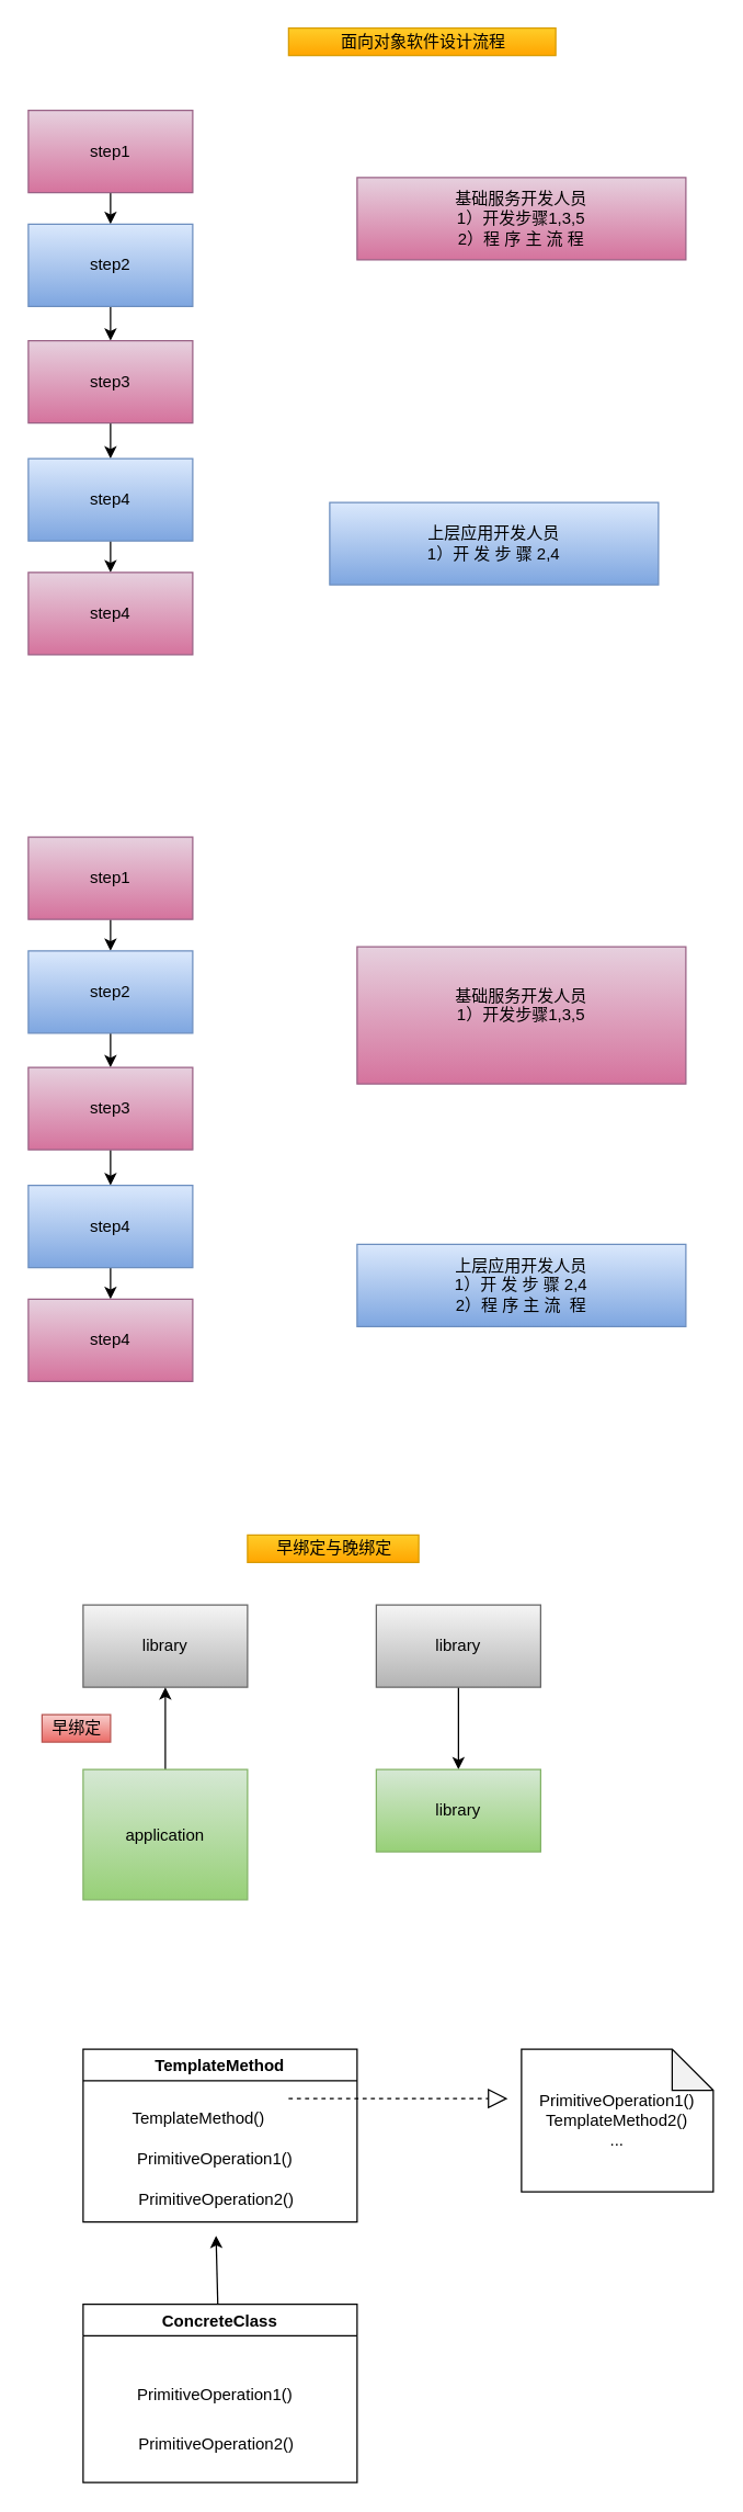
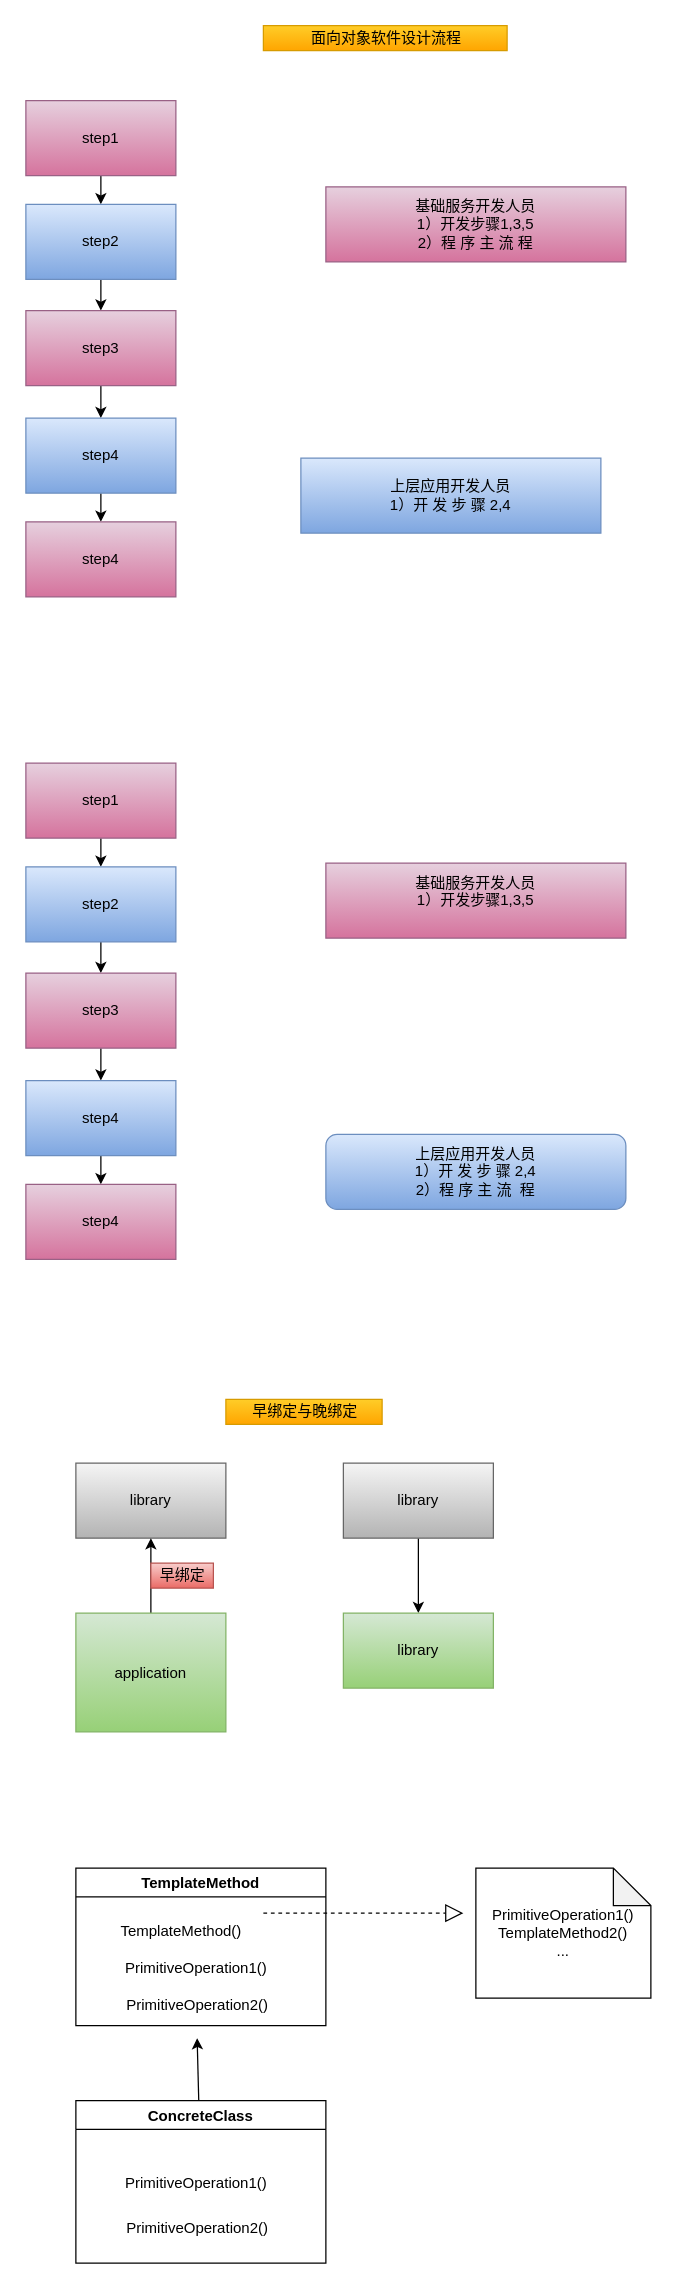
  <mxCell id="0" />
  <mxCell id="1" parent="0" />
  <mxCell id="2" value="面向对象软件设计流程" style="text;html=1;align=center;verticalAlign=middle;resizable=0;points=[];autosize=1;strokeColor=#d79b00;fillColor=#ffcd28;gradientColor=#ffa500;" vertex="1" parent="1"><mxGeometry x="210" y="20" width="195" height="20" as="geometry" /></mxCell>
  <mxCell id="3" value="" style="edgeStyle=none;html=1;" edge="1" parent="1" source="4" target="6"><mxGeometry relative="1" as="geometry" /></mxCell>
  <mxCell id="4" value="step1" style="whiteSpace=wrap;html=1;fillColor=#e6d0de;gradientColor=#d5739d;strokeColor=#996185;" vertex="1" parent="1"><mxGeometry x="20" y="80" width="120" height="60" as="geometry" /></mxCell>
  <mxCell id="5" value="" style="edgeStyle=none;html=1;" edge="1" parent="1" source="6" target="8"><mxGeometry relative="1" as="geometry" /></mxCell>
  <mxCell id="6" value="step2" style="whiteSpace=wrap;html=1;fillColor=#dae8fc;gradientColor=#7ea6e0;strokeColor=#6c8ebf;" vertex="1" parent="1"><mxGeometry x="20" y="163" width="120" height="60" as="geometry" /></mxCell>
  <mxCell id="7" value="" style="edgeStyle=none;html=1;" edge="1" parent="1" source="8" target="10"><mxGeometry relative="1" as="geometry" /></mxCell>
  <mxCell id="8" value="step3" style="whiteSpace=wrap;html=1;fillColor=#e6d0de;gradientColor=#d5739d;strokeColor=#996185;" vertex="1" parent="1"><mxGeometry x="20" y="248" width="120" height="60" as="geometry" /></mxCell>
  <mxCell id="9" value="" style="edgeStyle=none;html=1;" edge="1" parent="1" source="10" target="11"><mxGeometry relative="1" as="geometry" /></mxCell>
  <mxCell id="10" value="step4" style="whiteSpace=wrap;html=1;fillColor=#dae8fc;gradientColor=#7ea6e0;strokeColor=#6c8ebf;" vertex="1" parent="1"><mxGeometry x="20" y="334" width="120" height="60" as="geometry" /></mxCell>
  <mxCell id="11" value="step4" style="whiteSpace=wrap;html=1;fillColor=#e6d0de;gradientColor=#d5739d;strokeColor=#996185;" vertex="1" parent="1"><mxGeometry x="20" y="417" width="120" height="60" as="geometry" /></mxCell>
- <mxCell id="12" value="基础服务开发人员&lt;br&gt;1）开发步骤1,3,5&lt;br&gt;&lt;div&gt;&lt;span&gt;2）程 序 主 流 程&lt;/span&gt;&lt;/div&gt;" style="whiteSpace=wrap;html=1;align=center;fillColor=#e6d0de;gradientColor=#d5739d;strokeColor=#996185;" vertex="1" parent="1"><mxGeometry x="260" y="129" width="240" height="60" as="geometry" /></mxCell>
+ <mxCell id="12" value="基础服务开发人员&lt;br&gt;1）开发步骤1,3,5&lt;br&gt;&lt;div&gt;&lt;span&gt;2）程 序 主 流 程&lt;/span&gt;&lt;/div&gt;" style="whiteSpace=wrap;html=1;align=center;fillColor=#e6d0de;gradientColor=#d5739d;strokeColor=#996185;" vertex="1" parent="1"><mxGeometry x="260" y="149" width="240" height="60" as="geometry" /></mxCell>
  <mxCell id="13" value="上层应用开发人员&lt;br&gt;1）开 发 步 骤 2,4" style="whiteSpace=wrap;html=1;align=center;fillColor=#dae8fc;gradientColor=#7ea6e0;strokeColor=#6c8ebf;" vertex="1" parent="1"><mxGeometry x="240" y="366" width="240" height="60" as="geometry" /></mxCell>
  <mxCell id="14" value="" style="edgeStyle=none;html=1;" edge="1" parent="1" source="15" target="17"><mxGeometry relative="1" as="geometry" /></mxCell>
  <mxCell id="15" value="step1" style="whiteSpace=wrap;html=1;fillColor=#e6d0de;gradientColor=#d5739d;strokeColor=#996185;" vertex="1" parent="1"><mxGeometry x="20" y="610" width="120" height="60" as="geometry" /></mxCell>
  <mxCell id="16" value="" style="edgeStyle=none;html=1;" edge="1" parent="1" source="17" target="19"><mxGeometry relative="1" as="geometry" /></mxCell>
  <mxCell id="17" value="step2" style="whiteSpace=wrap;html=1;fillColor=#dae8fc;gradientColor=#7ea6e0;strokeColor=#6c8ebf;" vertex="1" parent="1"><mxGeometry x="20" y="693" width="120" height="60" as="geometry" /></mxCell>
  <mxCell id="18" value="" style="edgeStyle=none;html=1;" edge="1" parent="1" source="19" target="21"><mxGeometry relative="1" as="geometry" /></mxCell>
  <mxCell id="19" value="step3" style="whiteSpace=wrap;html=1;fillColor=#e6d0de;gradientColor=#d5739d;strokeColor=#996185;" vertex="1" parent="1"><mxGeometry x="20" y="778" width="120" height="60" as="geometry" /></mxCell>
  <mxCell id="20" value="" style="edgeStyle=none;html=1;" edge="1" parent="1" source="21" target="22"><mxGeometry relative="1" as="geometry" /></mxCell>
  <mxCell id="21" value="step4" style="whiteSpace=wrap;html=1;fillColor=#dae8fc;gradientColor=#7ea6e0;strokeColor=#6c8ebf;" vertex="1" parent="1"><mxGeometry x="20" y="864" width="120" height="60" as="geometry" /></mxCell>
  <mxCell id="22" value="step4" style="whiteSpace=wrap;html=1;fillColor=#e6d0de;gradientColor=#d5739d;strokeColor=#996185;" vertex="1" parent="1"><mxGeometry x="20" y="947" width="120" height="60" as="geometry" /></mxCell>
- <mxCell id="23" value="基础服务开发人员&lt;br&gt;1）开发步骤1,3,5&lt;br&gt;&lt;div&gt;&lt;br&gt;&lt;/div&gt;" style="whiteSpace=wrap;html=1;align=center;fillColor=#e6d0de;gradientColor=#d5739d;strokeColor=#996185;" vertex="1" parent="1"><mxGeometry x="260" y="690" width="240" height="100" as="geometry" /></mxCell>
- <mxCell id="24" value="上层应用开发人员&lt;br&gt;1）开 发 步 骤 2,4&lt;br&gt;2）程 序 主 流&amp;nbsp; 程" style="whiteSpace=wrap;html=1;align=center;fillColor=#dae8fc;gradientColor=#7ea6e0;strokeColor=#6c8ebf;" vertex="1" parent="1"><mxGeometry x="260" y="907" width="240" height="60" as="geometry" /></mxCell>
+ <mxCell id="23" value="基础服务开发人员&lt;br&gt;1）开发步骤1,3,5&lt;br&gt;&lt;div&gt;&lt;br&gt;&lt;/div&gt;" style="whiteSpace=wrap;html=1;align=center;fillColor=#e6d0de;gradientColor=#d5739d;strokeColor=#996185;" vertex="1" parent="1"><mxGeometry x="260" y="690" width="240" height="60" as="geometry" /></mxCell>
+ <mxCell id="24" value="上层应用开发人员&lt;br&gt;1）开 发 步 骤 2,4&lt;br&gt;2）程 序 主 流&amp;nbsp; 程" style="whiteSpace=wrap;html=1;align=center;fillColor=#dae8fc;gradientColor=#7ea6e0;strokeColor=#6c8ebf;rounded=1;" vertex="1" parent="1"><mxGeometry x="260" y="907" width="240" height="60" as="geometry" /></mxCell>
  <mxCell id="25" value="早绑定与晚绑定" style="text;html=1;align=center;verticalAlign=middle;resizable=0;points=[];autosize=1;strokeColor=#d79b00;fillColor=#ffcd28;gradientColor=#ffa500;" vertex="1" parent="1"><mxGeometry x="180" y="1119" width="125" height="20" as="geometry" /></mxCell>
  <mxCell id="26" value="library" style="whiteSpace=wrap;html=1;fillColor=#f5f5f5;gradientColor=#b3b3b3;strokeColor=#666666;" vertex="1" parent="1"><mxGeometry x="60" y="1170" width="120" height="60" as="geometry" /></mxCell>
  <mxCell id="27" value="" style="edgeStyle=none;html=1;" edge="1" parent="1" source="28" target="26"><mxGeometry relative="1" as="geometry" /></mxCell>
  <mxCell id="28" value="application" style="whiteSpace=wrap;html=1;fillColor=#d5e8d4;gradientColor=#97d077;strokeColor=#82b366;" vertex="1" parent="1"><mxGeometry x="60" y="1290" width="120" height="95" as="geometry" /></mxCell>
  <mxCell id="29" value="" style="edgeStyle=none;html=1;" edge="1" parent="1" source="30" target="31"><mxGeometry relative="1" as="geometry" /></mxCell>
  <mxCell id="30" value="library" style="whiteSpace=wrap;html=1;fillColor=#f5f5f5;gradientColor=#b3b3b3;strokeColor=#666666;" vertex="1" parent="1"><mxGeometry x="274" y="1170" width="120" height="60" as="geometry" /></mxCell>
  <mxCell id="31" value="library" style="whiteSpace=wrap;html=1;fillColor=#d5e8d4;gradientColor=#97d077;strokeColor=#82b366;" vertex="1" parent="1"><mxGeometry x="274" y="1290" width="120" height="60" as="geometry" /></mxCell>
- <mxCell id="32" value="早绑定" style="text;html=1;align=center;verticalAlign=middle;resizable=0;points=[];autosize=1;strokeColor=#b85450;fillColor=#f8cecc;gradientColor=#ea6b66;" vertex="1" parent="1"><mxGeometry x="30" y="1250" width="50" height="20" as="geometry" /></mxCell>
+ <mxCell id="32" value="早绑定" style="text;html=1;align=center;verticalAlign=middle;resizable=0;points=[];autosize=1;strokeColor=#b85450;fillColor=#f8cecc;gradientColor=#ea6b66;" vertex="1" parent="1"><mxGeometry x="120" y="1250" width="50" height="20" as="geometry" /></mxCell>
  <mxCell id="33" value="TemplateMethod" style="swimlane;" vertex="1" parent="1"><mxGeometry x="60" y="1494" width="200" height="126" as="geometry" /></mxCell>
  <mxCell id="34" value="PrimitiveOperation1()" style="text;html=1;align=center;verticalAlign=middle;resizable=0;points=[];autosize=1;strokeColor=none;fillColor=none;" vertex="1" parent="33"><mxGeometry x="31" y="70" width="130" height="20" as="geometry" /></mxCell>
  <mxCell id="35" value="PrimitiveOperation2()" style="text;html=1;align=center;verticalAlign=middle;resizable=0;points=[];autosize=1;strokeColor=none;fillColor=none;" vertex="1" parent="33"><mxGeometry x="32" y="100" width="130" height="20" as="geometry" /></mxCell>
  <mxCell id="36" value="" style="endArrow=block;dashed=1;endFill=0;endSize=12;html=1;" edge="1" parent="33"><mxGeometry width="160" relative="1" as="geometry"><mxPoint x="150" y="36" as="sourcePoint" /><mxPoint x="310" y="36" as="targetPoint" /></mxGeometry></mxCell>
  <mxCell id="37" value="TemplateMethod()" style="text;html=1;align=center;verticalAlign=middle;resizable=0;points=[];autosize=1;strokeColor=none;fillColor=none;" vertex="1" parent="1"><mxGeometry x="89" y="1535" width="110" height="20" as="geometry" /></mxCell>
  <mxCell id="38" value="" style="edgeStyle=none;html=1;" edge="1" parent="1" source="39"><mxGeometry relative="1" as="geometry"><mxPoint x="157" y="1630" as="targetPoint" /></mxGeometry></mxCell>
  <mxCell id="39" value="ConcreteClass" style="swimlane;" vertex="1" parent="1"><mxGeometry x="60" y="1680" width="200" height="130" as="geometry" /></mxCell>
  <mxCell id="40" value="PrimitiveOperation1()" style="text;html=1;align=center;verticalAlign=middle;resizable=0;points=[];autosize=1;strokeColor=none;fillColor=none;" vertex="1" parent="39"><mxGeometry x="31" y="56" width="130" height="20" as="geometry" /></mxCell>
  <mxCell id="41" value="PrimitiveOperation2()" style="text;html=1;align=center;verticalAlign=middle;resizable=0;points=[];autosize=1;strokeColor=none;fillColor=none;" vertex="1" parent="39"><mxGeometry x="32" y="92" width="130" height="20" as="geometry" /></mxCell>
  <mxCell id="42" value="PrimitiveOperation1()&lt;br&gt;TemplateMethod2()&lt;br&gt;..." style="shape=note;whiteSpace=wrap;html=1;backgroundOutline=1;darkOpacity=0.05;" vertex="1" parent="1"><mxGeometry x="380" y="1494" width="140" height="104" as="geometry" /></mxCell>
